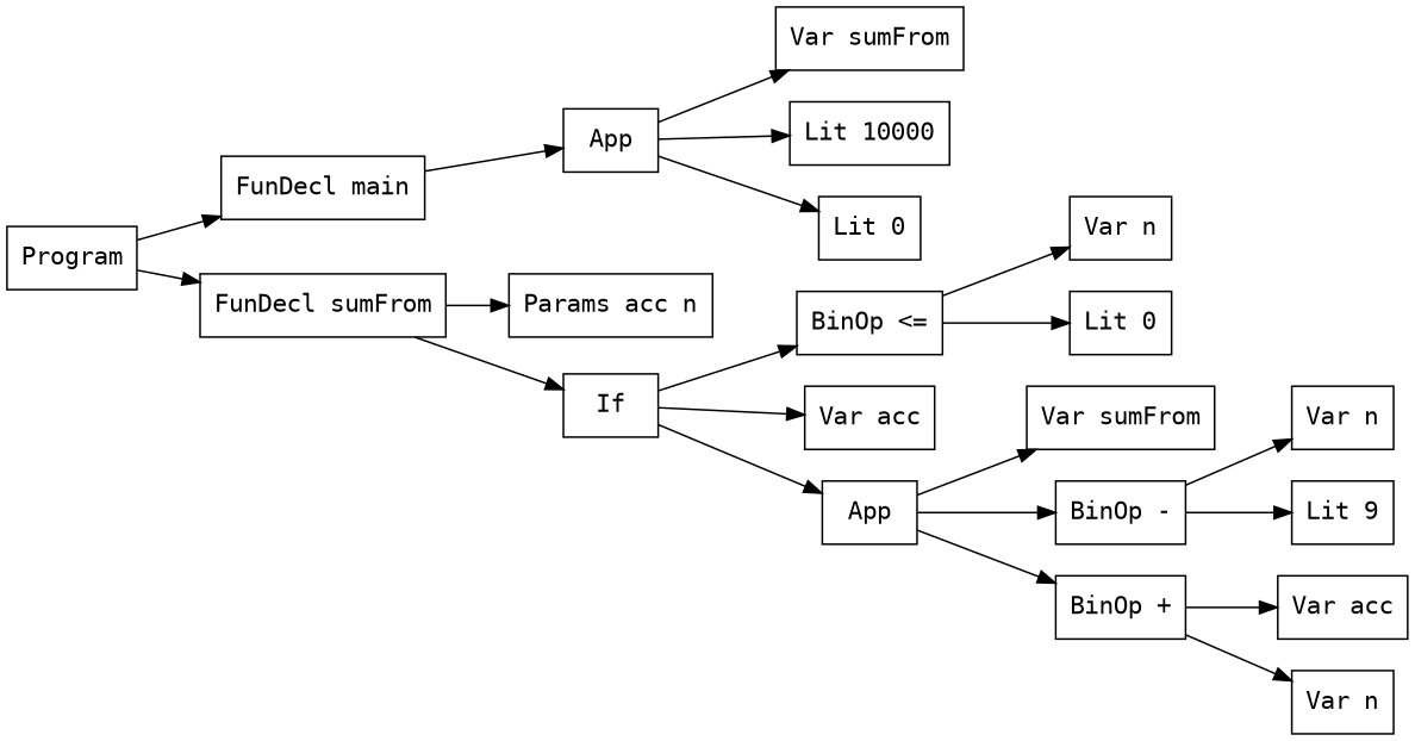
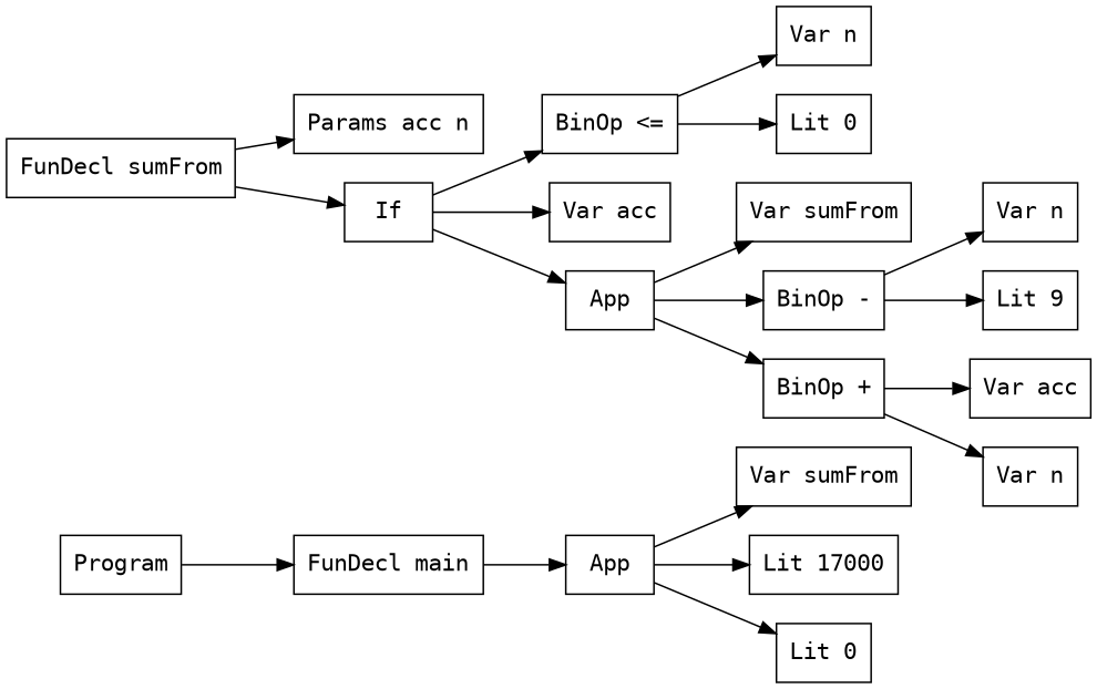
  digraph {
    rankdir=LR
    node [fontname=monospace shape=box]
    n1 [label=Program]
    n2 [label="FunDecl main"]
    n3 [label="FunDecl sumFrom"]
    n4 [label=App]
    n5 [label="Params acc n"]
    n6 [label=If]
    n7 [label="Var sumFrom"]
-   n8 [label="Lit 10000"]
+   n8 [label="Lit 17000"]
    n9 [label="Lit 0"]
    n10 [label="BinOp <="]
    n11 [label="Var acc"]
    n12 [label=App]
    n13 [label="Var n"]
    n14 [label="Lit 0"]
    n15 [label="Var sumFrom"]
    n16 [label="BinOp -"]
    n17 [label="BinOp +"]
    n18 [label="Var n"]
    n19 [label="Lit 9"]
    n20 [label="Var acc"]
    n21 [label="Var n"]
    n1 -> n2
-   n1 -> n3
    n2 -> n4
    n3 -> n5
    n3 -> n6
    n4 -> n7
    n4 -> n8
    n4 -> n9
    n6 -> n10
    n6 -> n11
    n6 -> n12
    n10 -> n13
    n10 -> n14
    n12 -> n15
    n12 -> n16
    n12 -> n17
    n16 -> n18
    n16 -> n19
    n17 -> n20
    n17 -> n21
  }
